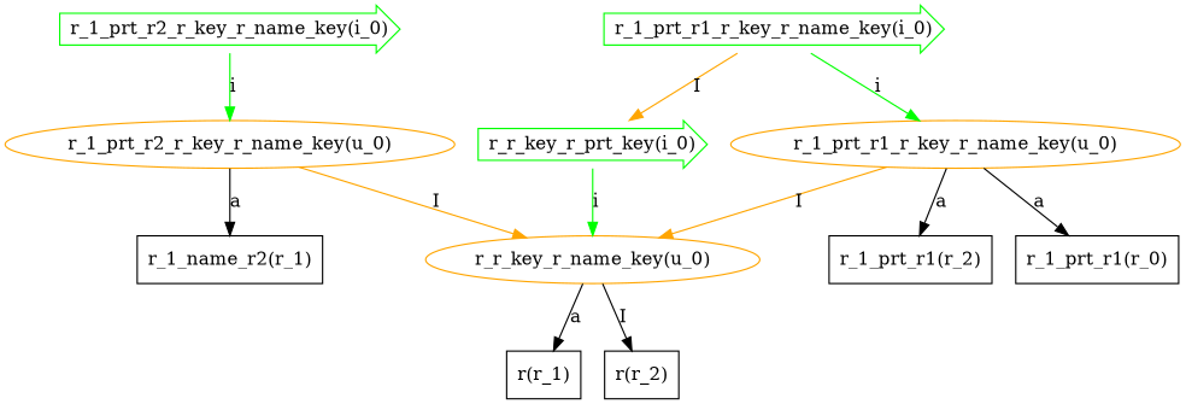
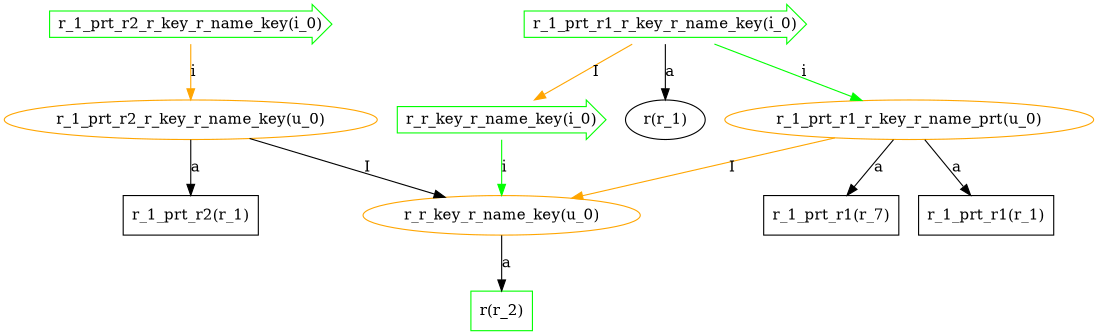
  digraph {
    node [color=black shape=rectangle]
    edge [color=black]
    "r_1_prt_r2_r_key_r_name_key(i_0)" [color=green shape=rarrow]
    "r_1_prt_r2_r_key_r_name_key(u_0)" [color=orange shape=ellipse]
-   "r_r_key_r_name_key(i_0)" [color=green shape=rarrow label="r_r_key_r_prt_key(i_0)"]
+   "r_r_key_r_name_key(i_0)" [color=green shape=rarrow]
    "r_r_key_r_name_key(u_0)" [color=orange shape=ellipse]
-   "r_1_prt_r2(r_1)" [label="r_1_name_r2(r_1)"]
-   "r(r_1)"
-   "r(r_2)"
+   "r_1_prt_r2(r_1)"
+   "r(r_1)" [shape=ellipse]
+   "r(r_2)" [color=green]
    "r_1_prt_r1_r_key_r_name_key(i_0)" [color=green shape=rarrow]
-   "r_1_prt_r1_r_key_r_name_key(u_0)" [color=orange shape=ellipse]
-   "r_1_prt_r1(r_2)"
-   "r_1_prt_r1(r_1)" [label="r_1_prt_r1(r_0)"]
-   "r_1_prt_r2_r_key_r_name_key(i_0)" -> "r_1_prt_r2_r_key_r_name_key(u_0)" [color=green label=i]
-   "r_1_prt_r2_r_key_r_name_key(u_0)" -> "r_r_key_r_name_key(u_0)" [color=orange label=I]
+   "r_1_prt_r1_r_key_r_name_key(u_0)" [color=orange shape=ellipse label="r_1_prt_r1_r_key_r_name_prt(u_0)"]
+   "r_1_prt_r1(r_2)" [label="r_1_prt_r1(r_7)"]
+   "r_1_prt_r1(r_1)"
+   "r_1_prt_r2_r_key_r_name_key(i_0)" -> "r_1_prt_r2_r_key_r_name_key(u_0)" [color=orange label=i]
+   "r_1_prt_r2_r_key_r_name_key(u_0)" -> "r_r_key_r_name_key(u_0)" [label=I]
    "r_1_prt_r2_r_key_r_name_key(u_0)" -> "r_1_prt_r2(r_1)" [label=a]
    "r_r_key_r_name_key(i_0)" -> "r_r_key_r_name_key(u_0)" [color=green label=i]
-   "r_r_key_r_name_key(u_0)" -> "r(r_1)" [label=a]
-   "r_r_key_r_name_key(u_0)" -> "r(r_2)" [label=I]
+   "r_1_prt_r1_r_key_r_name_key(i_0)" -> "r(r_1)" [label=a]
+   "r_r_key_r_name_key(u_0)" -> "r(r_2)" [label=a]
    "r_1_prt_r1_r_key_r_name_key(i_0)" -> "r_r_key_r_name_key(i_0)" [color=orange label=I]
    "r_1_prt_r1_r_key_r_name_key(i_0)" -> "r_1_prt_r1_r_key_r_name_key(u_0)" [color=green label=i]
    "r_1_prt_r1_r_key_r_name_key(u_0)" -> "r_r_key_r_name_key(u_0)" [color=orange label=I]
    "r_1_prt_r1_r_key_r_name_key(u_0)" -> "r_1_prt_r1(r_2)" [label=a]
    "r_1_prt_r1_r_key_r_name_key(u_0)" -> "r_1_prt_r1(r_1)" [label=a]
  }
